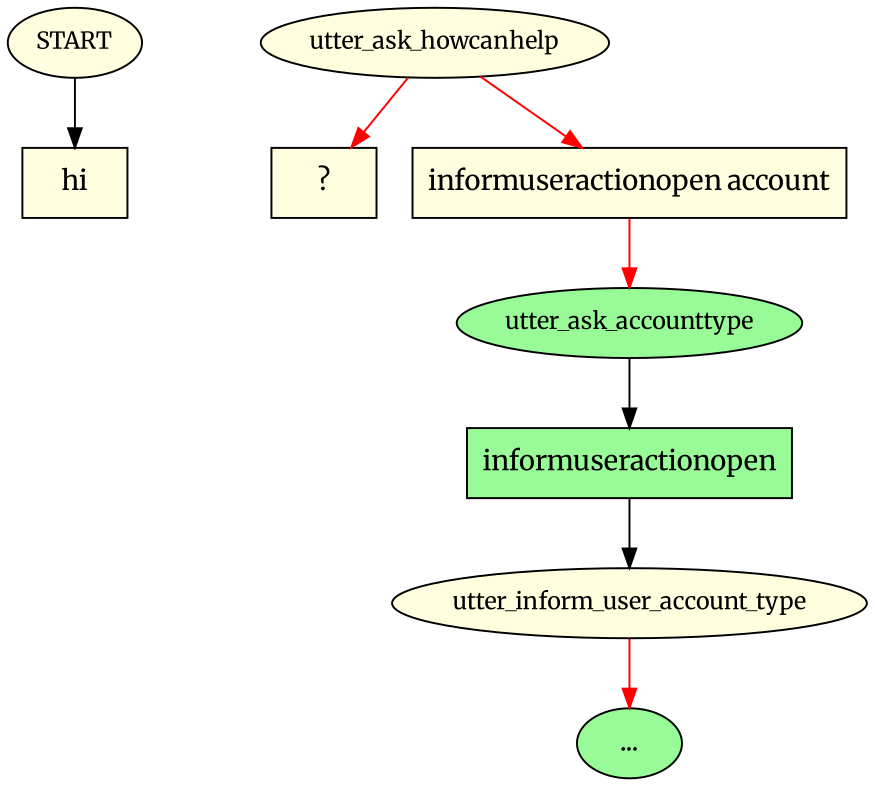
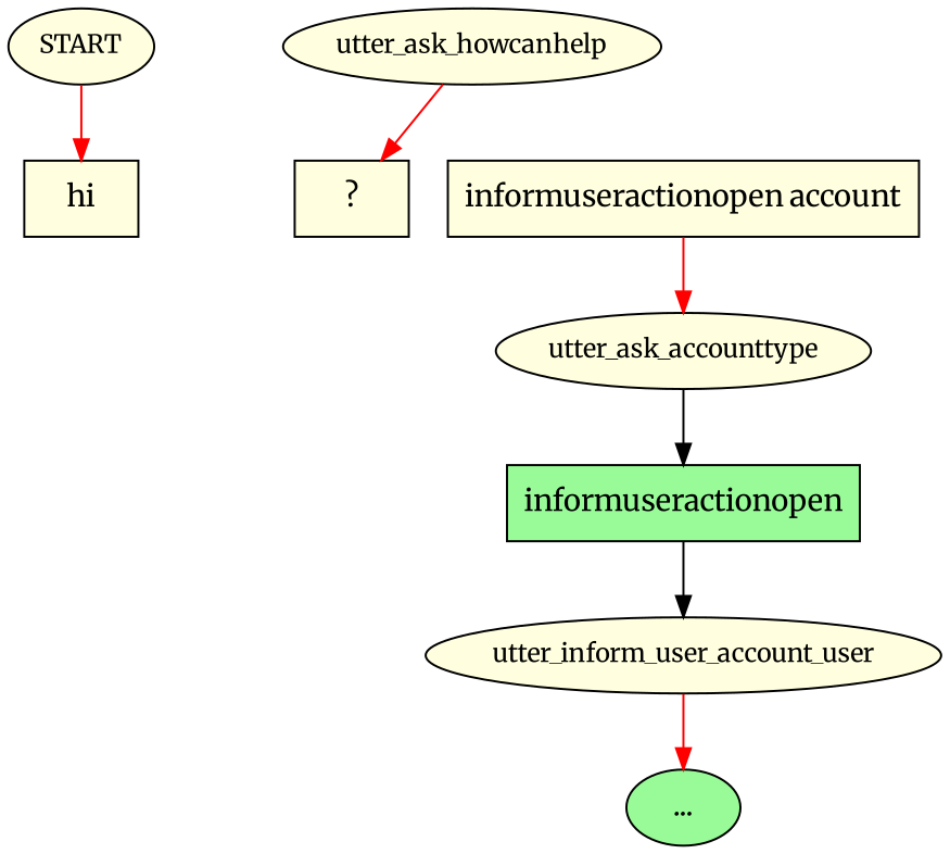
  digraph {
    fontname=Merriweather
    node [fillcolor=lightyellow fontname=Merriweather style=filled]
    edge [color=red fontname=Merriweather]
    n1 [fontsize=12 label=START]
    n2 [label=hi shape=rect]
    n3 [fontsize=12 label=utter_ask_howcanhelp]
    n4 [label="  ?  " shape=rect]
    n5 [label="informuseractionopen account" shape=rect]
-   n6 [fillcolor=palegreen fontsize=12 label=utter_ask_accounttype]
+   n6 [fontsize=12 label=utter_ask_accounttype]
    n7 [fillcolor=palegreen label=informuseractionopen shape=rect]
-   n8 [fontsize=12 label=utter_inform_user_account_type]
+   n8 [fontsize=12 label=utter_inform_user_account_user]
    n9 [fillcolor=palegreen label="..."]
-   n1 -> n2 [color=black]
+   n1 -> n2
    n3 -> n4
-   n3 -> n5
    n5 -> n6
    n6 -> n7 [color=black]
    n7 -> n8 [color=black]
    n8 -> n9
  }
